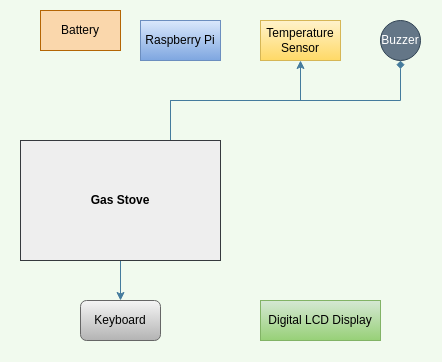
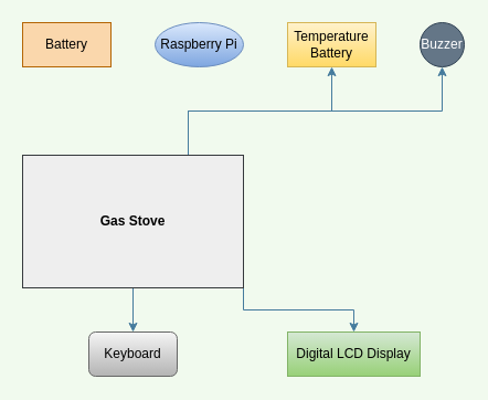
  <mxCell id="0" />
  <mxCell id="1" parent="0" />
  <mxCell id="2" style="edgeStyle=orthogonalEdgeStyle;rounded=0;orthogonalLoop=1;jettySize=auto;html=1;exitX=0.75;exitY=0;exitDx=0;exitDy=0;entryX=0.5;entryY=1;entryDx=0;entryDy=0;strokeColor=#457B9D;fontColor=#1D3557;labelBackgroundColor=#F1FAEE;" edge="1" parent="1" source="6" target="8"><mxGeometry relative="1" as="geometry" /></mxCell>
- <mxCell id="3" style="edgeStyle=orthogonalEdgeStyle;rounded=0;orthogonalLoop=1;jettySize=auto;html=1;exitX=0.75;exitY=0;exitDx=0;exitDy=0;entryX=0.5;entryY=1;entryDx=0;entryDy=0;strokeColor=#457B9D;fontColor=#1D3557;labelBackgroundColor=#F1FAEE;endArrow=diamond;" edge="1" parent="1" source="6" target="9"><mxGeometry relative="1" as="geometry" /></mxCell>
+ <mxCell id="3" style="edgeStyle=orthogonalEdgeStyle;rounded=0;orthogonalLoop=1;jettySize=auto;html=1;exitX=0.75;exitY=0;exitDx=0;exitDy=0;entryX=0.5;entryY=1;entryDx=0;entryDy=0;strokeColor=#457B9D;fontColor=#1D3557;labelBackgroundColor=#F1FAEE;" edge="1" parent="1" source="6" target="9"><mxGeometry relative="1" as="geometry" /></mxCell>
+ <mxCell id="4" style="edgeStyle=orthogonalEdgeStyle;rounded=0;orthogonalLoop=1;jettySize=auto;html=1;exitX=1;exitY=1;exitDx=0;exitDy=0;entryX=0.5;entryY=0;entryDx=0;entryDy=0;strokeColor=#457B9D;fontColor=#1D3557;labelBackgroundColor=#F1FAEE;" edge="1" parent="1" source="6" target="10"><mxGeometry relative="1" as="geometry" /></mxCell>
  <mxCell id="5" style="edgeStyle=orthogonalEdgeStyle;rounded=0;orthogonalLoop=1;jettySize=auto;html=1;exitX=0.5;exitY=1;exitDx=0;exitDy=0;entryX=0.5;entryY=0;entryDx=0;entryDy=0;strokeColor=#457B9D;fontColor=#1D3557;labelBackgroundColor=#F1FAEE;" edge="1" parent="1" source="6" target="11"><mxGeometry relative="1" as="geometry" /></mxCell>
  <mxCell id="6" value="Gas Stove" style="rounded=0;whiteSpace=wrap;html=1;fillColor=#eeeeee;strokeColor=#36393d;fontStyle=1" vertex="1" parent="1"><mxGeometry x="20" y="140" width="200" height="120" as="geometry" /></mxCell>
- <mxCell id="7" value="Raspberry Pi" style="rounded=0;whiteSpace=wrap;html=1;fillColor=#dae8fc;strokeColor=#6c8ebf;gradientColor=#7ea6e0;" vertex="1" parent="1"><mxGeometry x="140" y="20" width="80" height="40" as="geometry" /></mxCell>
- <mxCell id="8" value="Temperature Sensor" style="rounded=0;whiteSpace=wrap;html=1;fillColor=#fff2cc;strokeColor=#d6b656;gradientColor=#ffd966;" vertex="1" parent="1"><mxGeometry x="260" y="20" width="80" height="40" as="geometry" /></mxCell>
+ <mxCell id="7" value="Raspberry Pi" style="ellipse;whiteSpace=wrap;html=1;fillColor=#dae8fc;strokeColor=#6c8ebf;gradientColor=#7ea6e0;" vertex="1" parent="1"><mxGeometry x="140" y="20" width="80" height="40" as="geometry" /></mxCell>
+ <mxCell id="8" value="Temperature Battery" style="rounded=0;whiteSpace=wrap;html=1;fillColor=#fff2cc;strokeColor=#d6b656;gradientColor=#ffd966;" vertex="1" parent="1"><mxGeometry x="260" y="20" width="80" height="40" as="geometry" /></mxCell>
  <mxCell id="9" value="Buzzer" style="ellipse;whiteSpace=wrap;html=1;aspect=fixed;fillColor=#647687;strokeColor=#314354;fontColor=#ffffff;" vertex="1" parent="1"><mxGeometry x="380" y="20" width="40" height="40" as="geometry" /></mxCell>
  <mxCell id="10" value="Digital LCD Display" style="rounded=0;whiteSpace=wrap;html=1;fillColor=#d5e8d4;strokeColor=#82b366;gradientColor=#97d077;" vertex="1" parent="1"><mxGeometry x="260" y="300" width="120" height="40" as="geometry" /></mxCell>
  <mxCell id="11" value="Keyboard" style="whiteSpace=wrap;html=1;fillColor=#f5f5f5;strokeColor=#666666;gradientColor=#b3b3b3;rounded=1;" vertex="1" parent="1"><mxGeometry x="80" y="300" width="80" height="40" as="geometry" /></mxCell>
- <mxCell id="12" value="Battery" style="rounded=0;whiteSpace=wrap;html=1;fillColor=#fad7ac;strokeColor=#b46504;" vertex="1" parent="1"><mxGeometry x="40" y="10" width="80" height="40" as="geometry" /></mxCell>
+ <mxCell id="12" value="Battery" style="rounded=0;whiteSpace=wrap;html=1;fillColor=#fad7ac;strokeColor=#b46504;" vertex="1" parent="1"><mxGeometry x="20" y="20" width="80" height="40" as="geometry" /></mxCell>
